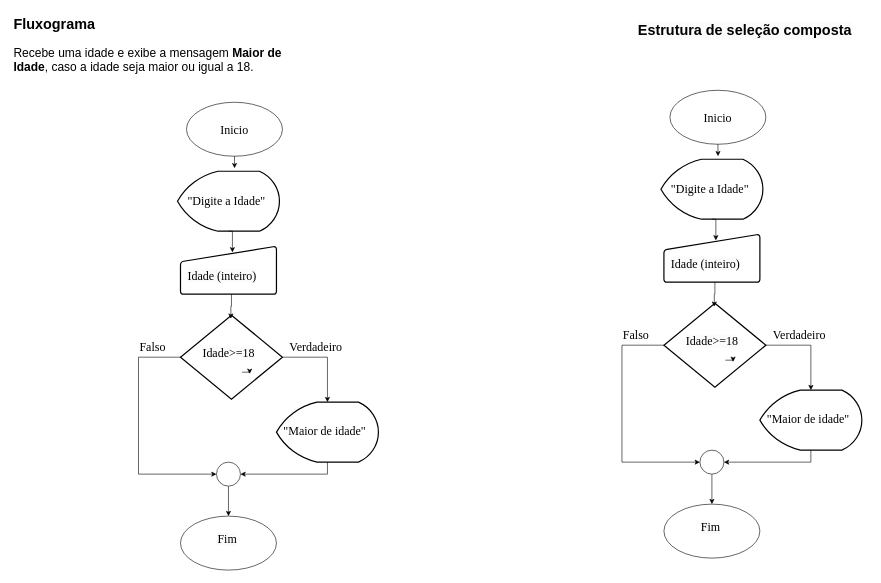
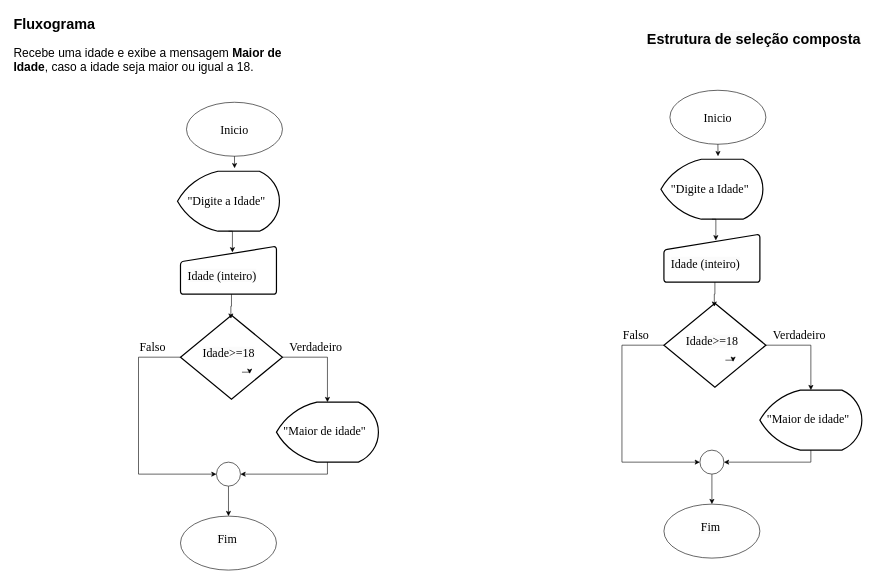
  <mxCell id="0" />
  <mxCell id="1" parent="0" />
  <mxCell id="2" value="&lt;h1 style=&quot;margin-top: 0px;&quot;&gt;Fluxograma&lt;/h1&gt;&lt;p style=&quot;font-size: 20px;&quot;&gt;&lt;font style=&quot;font-size: 20px;&quot;&gt;Recebe uma idade e exibe a mensagem &lt;b&gt;Maior de Idade&lt;/b&gt;, caso a idade seja maior ou igual a 18.&lt;/font&gt;&lt;/p&gt;" style="text;html=1;whiteSpace=wrap;overflow=hidden;rounded=0;" vertex="1" parent="1"><mxGeometry x="20" y="20" width="460" height="180" as="geometry" /></mxCell>
  <mxCell id="3" value="&lt;span style=&quot;font-family: Georgia; font-size: 20px;&quot;&gt;Inicio&lt;/span&gt;" style="ellipse;whiteSpace=wrap;html=1;" vertex="1" parent="1"><mxGeometry x="310" y="170" width="160" height="90" as="geometry" /></mxCell>
  <mxCell id="4" value="" style="ellipse;whiteSpace=wrap;html=1;" vertex="1" parent="1"><mxGeometry x="300" y="860" width="160" height="90" as="geometry" /></mxCell>
  <mxCell id="5" value="&lt;span style=&quot;color: rgb(0, 0, 0); font-family: Georgia; font-size: 20px; font-style: normal; font-variant-ligatures: normal; font-variant-caps: normal; font-weight: 400; letter-spacing: normal; orphans: 2; text-align: center; text-indent: 0px; text-transform: none; widows: 2; word-spacing: 0px; -webkit-text-stroke-width: 0px; white-space: normal; background-color: rgb(251, 251, 251); text-decoration-thickness: initial; text-decoration-style: initial; text-decoration-color: initial; display: inline !important; float: none;&quot;&gt;Fim&lt;/span&gt;&lt;div&gt;&lt;span style=&quot;color: rgb(0, 0, 0); font-family: Georgia; font-size: 20px; font-style: normal; font-variant-ligatures: normal; font-variant-caps: normal; font-weight: 400; letter-spacing: normal; orphans: 2; text-align: center; text-indent: 0px; text-transform: none; widows: 2; word-spacing: 0px; -webkit-text-stroke-width: 0px; white-space: normal; background-color: rgb(251, 251, 251); text-decoration-thickness: initial; text-decoration-style: initial; text-decoration-color: initial; display: inline !important; float: none;&quot;&gt;&lt;br&gt;&lt;/span&gt;&lt;/div&gt;" style="text;whiteSpace=wrap;html=1;" vertex="1" parent="1"><mxGeometry x="360" y="880" width="80" height="50" as="geometry" /></mxCell>
  <mxCell id="6" value="" style="strokeWidth=2;html=1;shape=mxgraph.flowchart.display;whiteSpace=wrap;" vertex="1" parent="1"><mxGeometry x="295" y="285" width="170" height="100" as="geometry" /></mxCell>
  <mxCell id="7" value="&lt;div style=&quot;text-align: center;&quot;&gt;&lt;span style=&quot;background-color: initial; font-size: 20px;&quot;&gt;&lt;font face=&quot;Georgia&quot;&gt;&quot;Digite a&lt;/font&gt;&lt;/span&gt;&lt;span style=&quot;font-family: Georgia; background-color: initial; font-size: 20px;&quot;&gt;&amp;nbsp;Idade&quot;&lt;/span&gt;&lt;/div&gt;" style="text;whiteSpace=wrap;html=1;" vertex="1" parent="1"><mxGeometry x="310" y="315" width="160" height="40" as="geometry" /></mxCell>
  <mxCell id="8" value="" style="html=1;strokeWidth=2;shape=manualInput;whiteSpace=wrap;rounded=1;size=26;arcSize=11;" vertex="1" parent="1"><mxGeometry x="300" y="410" width="160" height="80" as="geometry" /></mxCell>
  <mxCell id="9" value="&lt;span style=&quot;color: rgb(0, 0, 0); font-family: Georgia; font-size: 20px; font-style: normal; font-variant-ligatures: normal; font-variant-caps: normal; font-weight: 400; letter-spacing: normal; orphans: 2; text-align: center; text-indent: 0px; text-transform: none; widows: 2; word-spacing: 0px; -webkit-text-stroke-width: 0px; white-space: normal; background-color: rgb(251, 251, 251); text-decoration-thickness: initial; text-decoration-style: initial; text-decoration-color: initial; display: inline !important; float: none;&quot;&gt;Idade (inteiro)&lt;/span&gt;" style="text;whiteSpace=wrap;html=1;" vertex="1" parent="1"><mxGeometry x="310" y="440" width="150" height="50" as="geometry" /></mxCell>
  <mxCell id="10" style="edgeStyle=orthogonalEdgeStyle;rounded=0;orthogonalLoop=1;jettySize=auto;html=1;exitX=1;exitY=0.5;exitDx=0;exitDy=0;exitPerimeter=0;" edge="1" parent="1" source="11" target="16"><mxGeometry relative="1" as="geometry" /></mxCell>
  <mxCell id="11" value="" style="strokeWidth=2;html=1;shape=mxgraph.flowchart.decision;whiteSpace=wrap;" vertex="1" parent="1"><mxGeometry x="300" y="525" width="170" height="140" as="geometry" /></mxCell>
  <mxCell id="12" value="&lt;span style=&quot;color: rgb(0, 0, 0); font-family: Georgia; font-size: 20px; font-style: normal; font-variant-ligatures: normal; font-variant-caps: normal; font-weight: 400; letter-spacing: normal; orphans: 2; text-align: center; text-indent: 0px; text-transform: none; widows: 2; word-spacing: 0px; -webkit-text-stroke-width: 0px; white-space: normal; background-color: rgb(251, 251, 251); text-decoration-thickness: initial; text-decoration-style: initial; text-decoration-color: initial; display: inline !important; float: none;&quot;&gt;Idade&amp;gt;=18&lt;/span&gt;" style="text;whiteSpace=wrap;html=1;" vertex="1" parent="1"><mxGeometry x="335" y="570" width="90" height="50" as="geometry" /></mxCell>
  <mxCell id="13" style="edgeStyle=orthogonalEdgeStyle;rounded=0;orthogonalLoop=1;jettySize=auto;html=1;exitX=0.5;exitY=1;exitDx=0;exitDy=0;exitPerimeter=0;entryX=0.5;entryY=0;entryDx=0;entryDy=0;" edge="1" parent="1" source="14" target="4"><mxGeometry relative="1" as="geometry" /></mxCell>
  <mxCell id="14" value="" style="verticalLabelPosition=bottom;verticalAlign=top;html=1;shape=mxgraph.flowchart.on-page_reference;" vertex="1" parent="1"><mxGeometry x="360" y="770" width="40" height="40" as="geometry" /></mxCell>
  <mxCell id="15" style="edgeStyle=orthogonalEdgeStyle;rounded=0;orthogonalLoop=1;jettySize=auto;html=1;exitX=0.75;exitY=1;exitDx=0;exitDy=0;entryX=0.892;entryY=1.055;entryDx=0;entryDy=0;entryPerimeter=0;" edge="1" parent="1" source="12" target="12"><mxGeometry relative="1" as="geometry" /></mxCell>
  <mxCell id="16" value="" style="strokeWidth=2;html=1;shape=mxgraph.flowchart.display;whiteSpace=wrap;" vertex="1" parent="1"><mxGeometry x="460" y="670" width="170" height="100" as="geometry" /></mxCell>
  <mxCell id="17" value="&lt;div style=&quot;text-align: center;&quot;&gt;&lt;span style=&quot;background-color: initial; font-size: 20px;&quot;&gt;&lt;font face=&quot;Georgia&quot;&gt;&quot;Maior de idade&lt;/font&gt;&lt;/span&gt;&lt;span style=&quot;font-family: Georgia; background-color: initial; font-size: 20px;&quot;&gt;&quot;&lt;/span&gt;&lt;/div&gt;" style="text;whiteSpace=wrap;html=1;" vertex="1" parent="1"><mxGeometry x="470" y="700" width="160" height="40" as="geometry" /></mxCell>
  <mxCell id="18" style="edgeStyle=orthogonalEdgeStyle;rounded=0;orthogonalLoop=1;jettySize=auto;html=1;exitX=0.5;exitY=1;exitDx=0;exitDy=0;entryX=0.56;entryY=-0.05;entryDx=0;entryDy=0;entryPerimeter=0;" edge="1" parent="1" source="3" target="6"><mxGeometry relative="1" as="geometry" /></mxCell>
  <mxCell id="19" style="edgeStyle=orthogonalEdgeStyle;rounded=0;orthogonalLoop=1;jettySize=auto;html=1;exitX=0.5;exitY=1;exitDx=0;exitDy=0;exitPerimeter=0;entryX=0.541;entryY=0.128;entryDx=0;entryDy=0;entryPerimeter=0;" edge="1" parent="1" source="6" target="8"><mxGeometry relative="1" as="geometry" /></mxCell>
  <mxCell id="20" style="edgeStyle=orthogonalEdgeStyle;rounded=0;orthogonalLoop=1;jettySize=auto;html=1;exitX=0.5;exitY=1;exitDx=0;exitDy=0;entryX=0.494;entryY=0.042;entryDx=0;entryDy=0;entryPerimeter=0;" edge="1" parent="1" source="9" target="11"><mxGeometry relative="1" as="geometry" /></mxCell>
  <mxCell id="21" style="edgeStyle=orthogonalEdgeStyle;rounded=0;orthogonalLoop=1;jettySize=auto;html=1;exitX=0.5;exitY=1;exitDx=0;exitDy=0;exitPerimeter=0;entryX=1;entryY=0.5;entryDx=0;entryDy=0;entryPerimeter=0;" edge="1" parent="1" source="16" target="14"><mxGeometry relative="1" as="geometry" /></mxCell>
  <mxCell id="22" style="edgeStyle=orthogonalEdgeStyle;rounded=0;orthogonalLoop=1;jettySize=auto;html=1;exitX=0;exitY=0.5;exitDx=0;exitDy=0;exitPerimeter=0;entryX=0;entryY=0.5;entryDx=0;entryDy=0;entryPerimeter=0;" edge="1" parent="1" source="11" target="14"><mxGeometry relative="1" as="geometry"><Array as="points"><mxPoint x="230" y="595" /><mxPoint x="230" y="790" /></Array></mxGeometry></mxCell>
  <mxCell id="23" value="&lt;div style=&quot;text-align: center;&quot;&gt;&lt;font face=&quot;Georgia&quot;&gt;&lt;span style=&quot;font-size: 20px;&quot;&gt;Verdadeiro&lt;/span&gt;&lt;/font&gt;&lt;/div&gt;" style="text;whiteSpace=wrap;html=1;" vertex="1" parent="1"><mxGeometry x="480" y="560" width="160" height="40" as="geometry" /></mxCell>
  <mxCell id="24" value="&lt;div style=&quot;text-align: center;&quot;&gt;&lt;font face=&quot;Georgia&quot;&gt;&lt;span style=&quot;font-size: 20px;&quot;&gt;Falso&lt;/span&gt;&lt;/font&gt;&lt;/div&gt;" style="text;whiteSpace=wrap;html=1;" vertex="1" parent="1"><mxGeometry x="230" y="560" width="160" height="40" as="geometry" /></mxCell>
  <mxCell id="25" value="&lt;span style=&quot;font-family: Georgia; font-size: 20px;&quot;&gt;Inicio&lt;/span&gt;" style="ellipse;whiteSpace=wrap;html=1;" vertex="1" parent="1"><mxGeometry x="1116" y="150" width="160" height="90" as="geometry" /></mxCell>
  <mxCell id="26" value="" style="ellipse;whiteSpace=wrap;html=1;" vertex="1" parent="1"><mxGeometry x="1106" y="840" width="160" height="90" as="geometry" /></mxCell>
  <mxCell id="27" value="&lt;span style=&quot;color: rgb(0, 0, 0); font-family: Georgia; font-size: 20px; font-style: normal; font-variant-ligatures: normal; font-variant-caps: normal; font-weight: 400; letter-spacing: normal; orphans: 2; text-align: center; text-indent: 0px; text-transform: none; widows: 2; word-spacing: 0px; -webkit-text-stroke-width: 0px; white-space: normal; background-color: rgb(251, 251, 251); text-decoration-thickness: initial; text-decoration-style: initial; text-decoration-color: initial; display: inline !important; float: none;&quot;&gt;Fim&lt;/span&gt;&lt;div&gt;&lt;span style=&quot;color: rgb(0, 0, 0); font-family: Georgia; font-size: 20px; font-style: normal; font-variant-ligatures: normal; font-variant-caps: normal; font-weight: 400; letter-spacing: normal; orphans: 2; text-align: center; text-indent: 0px; text-transform: none; widows: 2; word-spacing: 0px; -webkit-text-stroke-width: 0px; white-space: normal; background-color: rgb(251, 251, 251); text-decoration-thickness: initial; text-decoration-style: initial; text-decoration-color: initial; display: inline !important; float: none;&quot;&gt;&lt;br&gt;&lt;/span&gt;&lt;/div&gt;" style="text;whiteSpace=wrap;html=1;" vertex="1" parent="1"><mxGeometry x="1166" y="860" width="80" height="50" as="geometry" /></mxCell>
  <mxCell id="28" value="" style="strokeWidth=2;html=1;shape=mxgraph.flowchart.display;whiteSpace=wrap;" vertex="1" parent="1"><mxGeometry x="1101" y="265" width="170" height="100" as="geometry" /></mxCell>
  <mxCell id="29" value="&lt;div style=&quot;text-align: center;&quot;&gt;&lt;span style=&quot;background-color: initial; font-size: 20px;&quot;&gt;&lt;font face=&quot;Georgia&quot;&gt;&quot;Digite a&lt;/font&gt;&lt;/span&gt;&lt;span style=&quot;font-family: Georgia; background-color: initial; font-size: 20px;&quot;&gt;&amp;nbsp;Idade&quot;&lt;/span&gt;&lt;/div&gt;" style="text;whiteSpace=wrap;html=1;" vertex="1" parent="1"><mxGeometry x="1116" y="295" width="160" height="40" as="geometry" /></mxCell>
  <mxCell id="30" value="" style="html=1;strokeWidth=2;shape=manualInput;whiteSpace=wrap;rounded=1;size=26;arcSize=11;" vertex="1" parent="1"><mxGeometry x="1106" y="390" width="160" height="80" as="geometry" /></mxCell>
  <mxCell id="31" value="&lt;span style=&quot;color: rgb(0, 0, 0); font-family: Georgia; font-size: 20px; font-style: normal; font-variant-ligatures: normal; font-variant-caps: normal; font-weight: 400; letter-spacing: normal; orphans: 2; text-align: center; text-indent: 0px; text-transform: none; widows: 2; word-spacing: 0px; -webkit-text-stroke-width: 0px; white-space: normal; background-color: rgb(251, 251, 251); text-decoration-thickness: initial; text-decoration-style: initial; text-decoration-color: initial; display: inline !important; float: none;&quot;&gt;Idade (inteiro)&lt;/span&gt;" style="text;whiteSpace=wrap;html=1;" vertex="1" parent="1"><mxGeometry x="1116" y="420" width="150" height="50" as="geometry" /></mxCell>
  <mxCell id="32" style="edgeStyle=orthogonalEdgeStyle;rounded=0;orthogonalLoop=1;jettySize=auto;html=1;exitX=1;exitY=0.5;exitDx=0;exitDy=0;exitPerimeter=0;" edge="1" parent="1" source="33" target="38"><mxGeometry relative="1" as="geometry" /></mxCell>
  <mxCell id="33" value="" style="strokeWidth=2;html=1;shape=mxgraph.flowchart.decision;whiteSpace=wrap;" vertex="1" parent="1"><mxGeometry x="1106" y="505" width="170" height="140" as="geometry" /></mxCell>
  <mxCell id="34" value="&lt;span style=&quot;color: rgb(0, 0, 0); font-family: Georgia; font-size: 20px; font-style: normal; font-variant-ligatures: normal; font-variant-caps: normal; font-weight: 400; letter-spacing: normal; orphans: 2; text-align: center; text-indent: 0px; text-transform: none; widows: 2; word-spacing: 0px; -webkit-text-stroke-width: 0px; white-space: normal; background-color: rgb(251, 251, 251); text-decoration-thickness: initial; text-decoration-style: initial; text-decoration-color: initial; display: inline !important; float: none;&quot;&gt;Idade&amp;gt;=18&lt;/span&gt;" style="text;whiteSpace=wrap;html=1;" vertex="1" parent="1"><mxGeometry x="1141" y="550" width="90" height="50" as="geometry" /></mxCell>
  <mxCell id="35" style="edgeStyle=orthogonalEdgeStyle;rounded=0;orthogonalLoop=1;jettySize=auto;html=1;exitX=0.5;exitY=1;exitDx=0;exitDy=0;exitPerimeter=0;entryX=0.5;entryY=0;entryDx=0;entryDy=0;" edge="1" parent="1" source="36" target="26"><mxGeometry relative="1" as="geometry" /></mxCell>
  <mxCell id="36" value="" style="verticalLabelPosition=bottom;verticalAlign=top;html=1;shape=mxgraph.flowchart.on-page_reference;" vertex="1" parent="1"><mxGeometry x="1166" y="750" width="40" height="40" as="geometry" /></mxCell>
  <mxCell id="37" style="edgeStyle=orthogonalEdgeStyle;rounded=0;orthogonalLoop=1;jettySize=auto;html=1;exitX=0.75;exitY=1;exitDx=0;exitDy=0;entryX=0.892;entryY=1.055;entryDx=0;entryDy=0;entryPerimeter=0;" edge="1" parent="1" source="34" target="34"><mxGeometry relative="1" as="geometry" /></mxCell>
  <mxCell id="38" value="" style="strokeWidth=2;html=1;shape=mxgraph.flowchart.display;whiteSpace=wrap;" vertex="1" parent="1"><mxGeometry x="1266" y="650" width="170" height="100" as="geometry" /></mxCell>
  <mxCell id="39" value="&lt;div style=&quot;text-align: center;&quot;&gt;&lt;span style=&quot;background-color: initial; font-size: 20px;&quot;&gt;&lt;font face=&quot;Georgia&quot;&gt;&quot;Maior de idade&lt;/font&gt;&lt;/span&gt;&lt;span style=&quot;font-family: Georgia; background-color: initial; font-size: 20px;&quot;&gt;&quot;&lt;/span&gt;&lt;/div&gt;" style="text;whiteSpace=wrap;html=1;" vertex="1" parent="1"><mxGeometry x="1276" y="680" width="160" height="40" as="geometry" /></mxCell>
  <mxCell id="40" style="edgeStyle=orthogonalEdgeStyle;rounded=0;orthogonalLoop=1;jettySize=auto;html=1;exitX=0.5;exitY=1;exitDx=0;exitDy=0;entryX=0.56;entryY=-0.05;entryDx=0;entryDy=0;entryPerimeter=0;" edge="1" parent="1" source="25" target="28"><mxGeometry relative="1" as="geometry" /></mxCell>
  <mxCell id="41" style="edgeStyle=orthogonalEdgeStyle;rounded=0;orthogonalLoop=1;jettySize=auto;html=1;exitX=0.5;exitY=1;exitDx=0;exitDy=0;exitPerimeter=0;entryX=0.541;entryY=0.128;entryDx=0;entryDy=0;entryPerimeter=0;" edge="1" parent="1" source="28" target="30"><mxGeometry relative="1" as="geometry" /></mxCell>
  <mxCell id="42" style="edgeStyle=orthogonalEdgeStyle;rounded=0;orthogonalLoop=1;jettySize=auto;html=1;exitX=0.5;exitY=1;exitDx=0;exitDy=0;entryX=0.494;entryY=0.042;entryDx=0;entryDy=0;entryPerimeter=0;" edge="1" parent="1" source="31" target="33"><mxGeometry relative="1" as="geometry" /></mxCell>
  <mxCell id="43" style="edgeStyle=orthogonalEdgeStyle;rounded=0;orthogonalLoop=1;jettySize=auto;html=1;exitX=0.5;exitY=1;exitDx=0;exitDy=0;exitPerimeter=0;entryX=1;entryY=0.5;entryDx=0;entryDy=0;entryPerimeter=0;" edge="1" parent="1" source="38" target="36"><mxGeometry relative="1" as="geometry" /></mxCell>
  <mxCell id="44" style="edgeStyle=orthogonalEdgeStyle;rounded=0;orthogonalLoop=1;jettySize=auto;html=1;exitX=0;exitY=0.5;exitDx=0;exitDy=0;exitPerimeter=0;entryX=0;entryY=0.5;entryDx=0;entryDy=0;entryPerimeter=0;" edge="1" parent="1" source="33" target="36"><mxGeometry relative="1" as="geometry"><Array as="points"><mxPoint x="1036" y="575" /><mxPoint x="1036" y="770" /></Array></mxGeometry></mxCell>
  <mxCell id="45" value="&lt;div style=&quot;text-align: center;&quot;&gt;&lt;font face=&quot;Georgia&quot;&gt;&lt;span style=&quot;font-size: 20px;&quot;&gt;Verdadeiro&lt;/span&gt;&lt;/font&gt;&lt;/div&gt;" style="text;whiteSpace=wrap;html=1;" vertex="1" parent="1"><mxGeometry x="1286" y="540" width="160" height="40" as="geometry" /></mxCell>
  <mxCell id="46" value="&lt;div style=&quot;text-align: center;&quot;&gt;&lt;font face=&quot;Georgia&quot;&gt;&lt;span style=&quot;font-size: 20px;&quot;&gt;Falso&lt;/span&gt;&lt;/font&gt;&lt;/div&gt;" style="text;whiteSpace=wrap;html=1;" vertex="1" parent="1"><mxGeometry x="1036" y="540" width="160" height="40" as="geometry" /></mxCell>
- <mxCell id="47" value="&lt;h1 style=&quot;forced-color-adjust: none; color: rgb(0, 0, 0); font-family: Helvetica; font-style: normal; font-variant-ligatures: normal; font-variant-caps: normal; letter-spacing: normal; orphans: 2; text-align: left; text-indent: 0px; text-transform: none; widows: 2; word-spacing: 0px; -webkit-text-stroke-width: 0px; white-space: normal; background-color: rgb(251, 251, 251); text-decoration-thickness: initial; text-decoration-style: initial; text-decoration-color: initial; margin-top: 0px;&quot;&gt;Estrutura de seleção composta&lt;/h1&gt;" style="text;whiteSpace=wrap;html=1;" vertex="1" parent="1"><mxGeometry x="1061" y="30" width="360" height="70" as="geometry" /></mxCell>
+ <mxCell id="47" value="&lt;h1 style=&quot;forced-color-adjust: none; color: rgb(0, 0, 0); font-family: Helvetica; font-style: normal; font-variant-ligatures: normal; font-variant-caps: normal; letter-spacing: normal; orphans: 2; text-align: left; text-indent: 0px; text-transform: none; widows: 2; word-spacing: 0px; -webkit-text-stroke-width: 0px; white-space: normal; background-color: rgb(251, 251, 251); text-decoration-thickness: initial; text-decoration-style: initial; text-decoration-color: initial; margin-top: 0px;&quot;&gt;Estrutura de seleção composta&lt;/h1&gt;" style="text;whiteSpace=wrap;html=1;" vertex="1" parent="1"><mxGeometry x="1076" y="45" width="360" height="70" as="geometry" /></mxCell>
